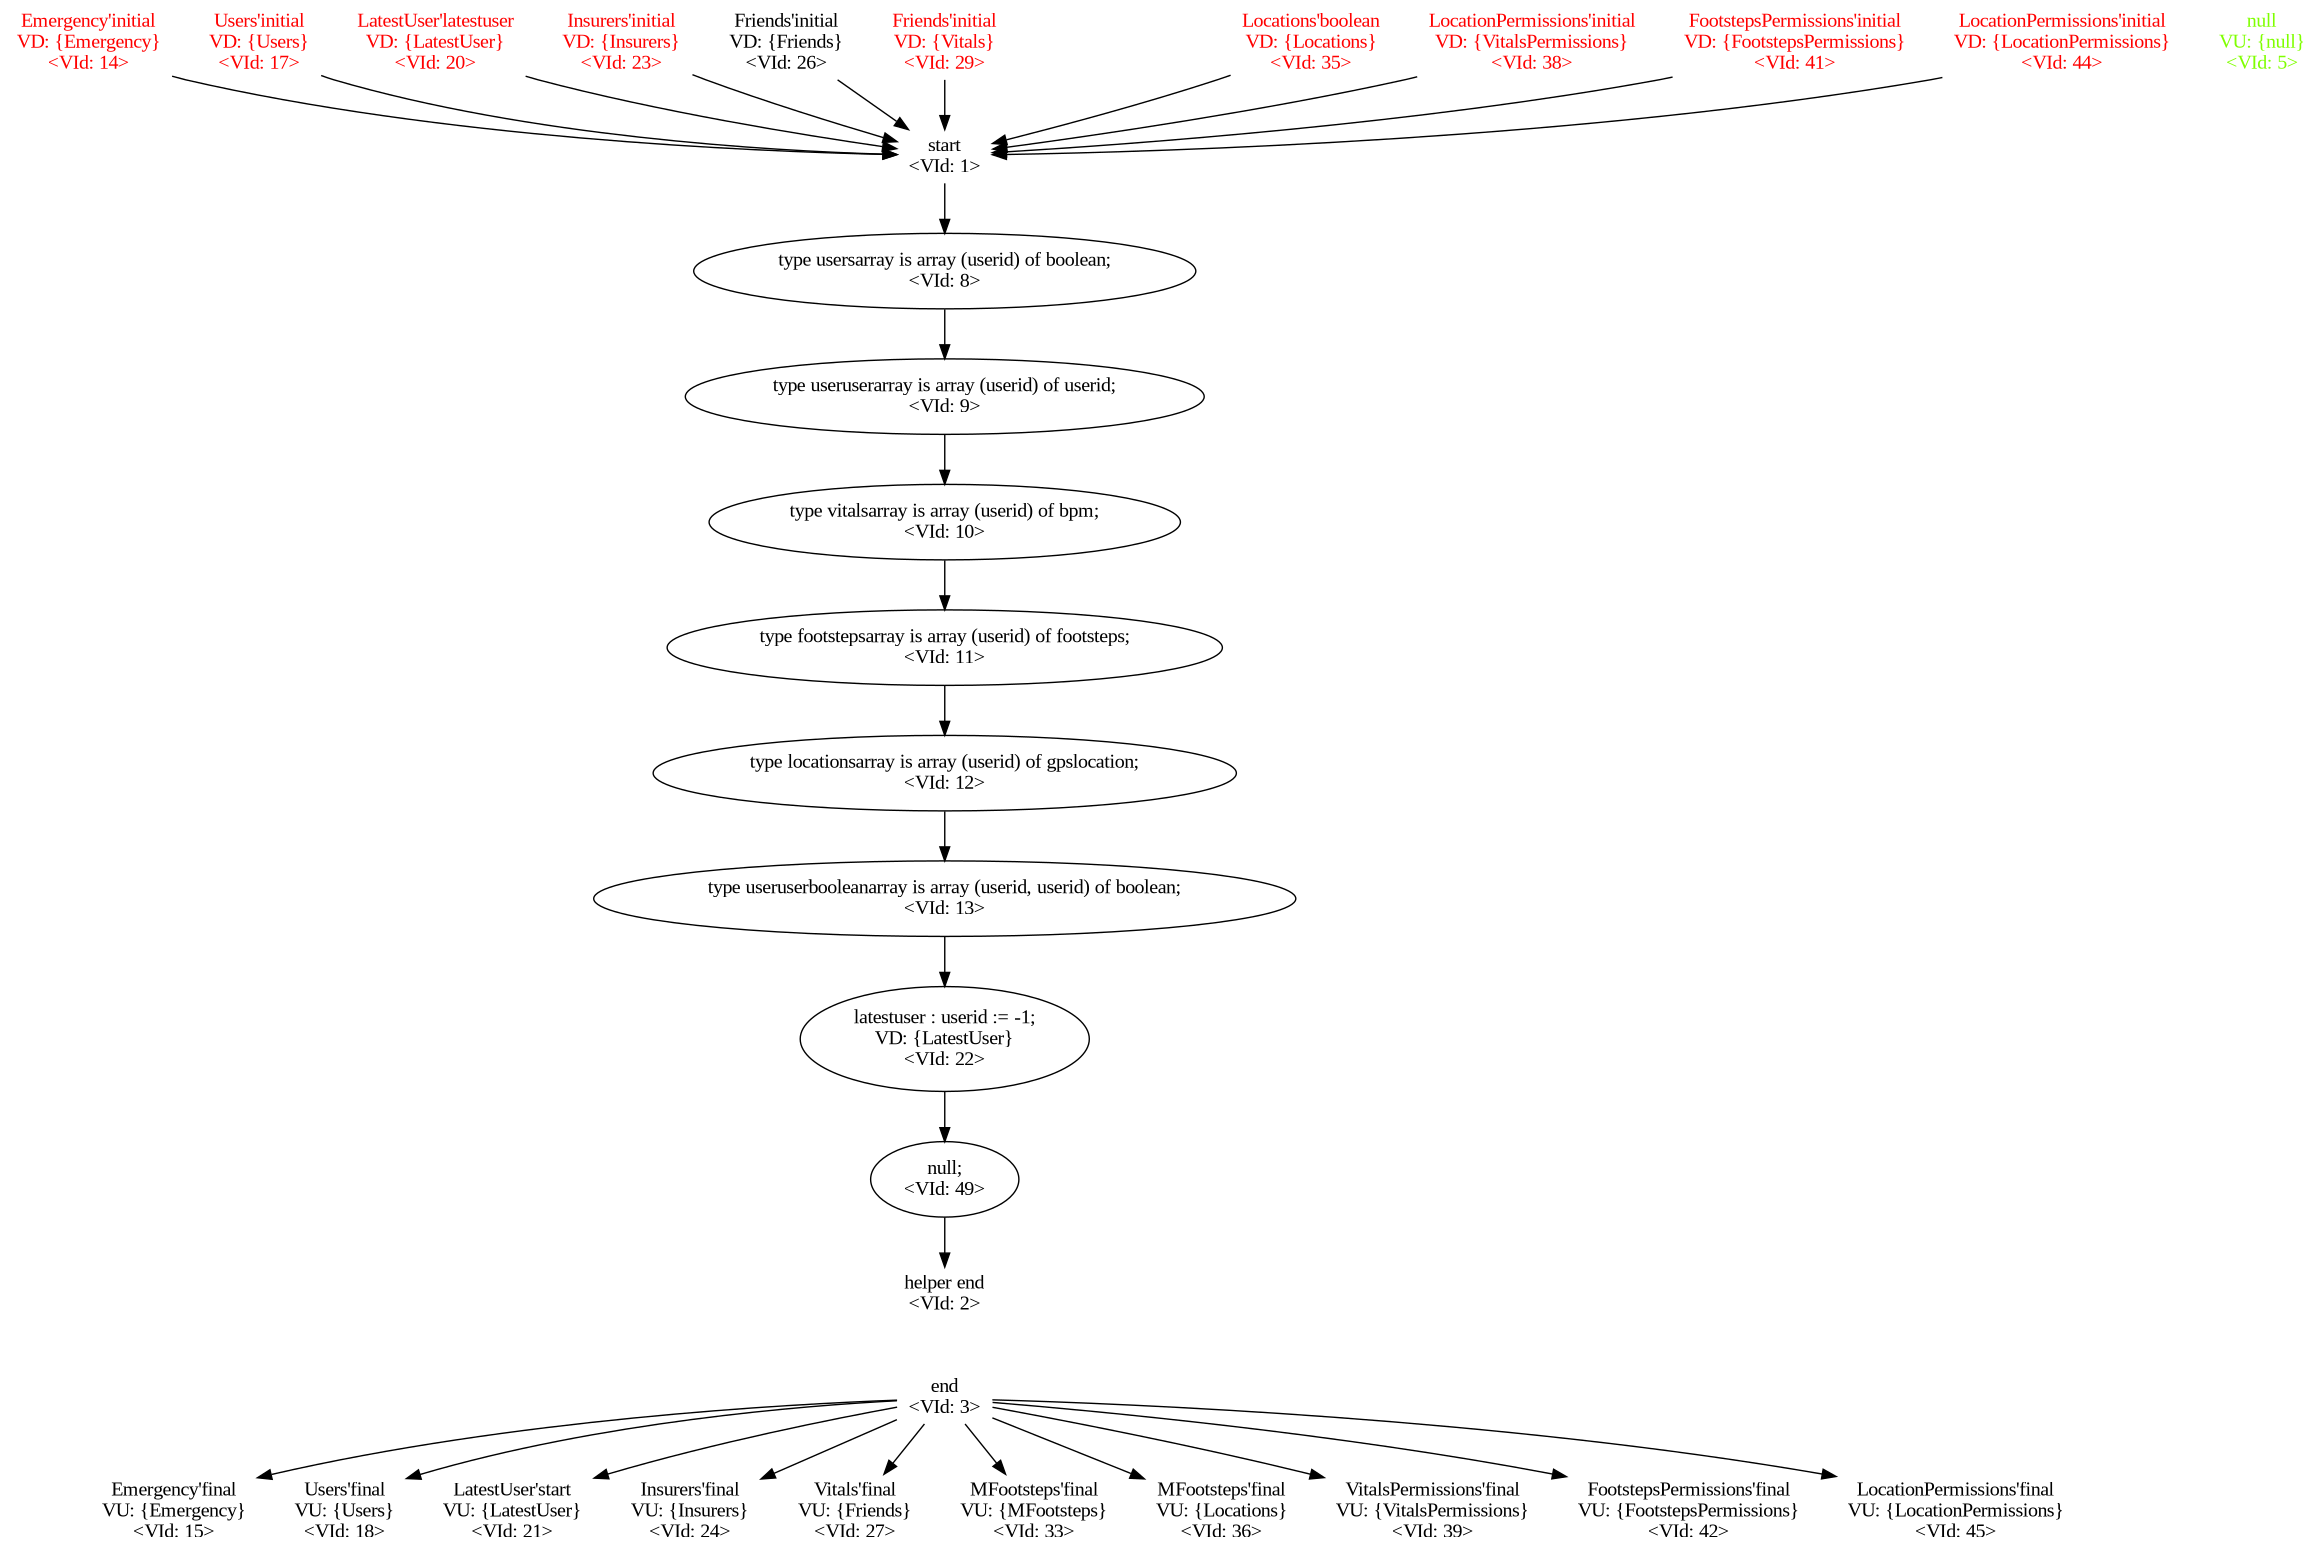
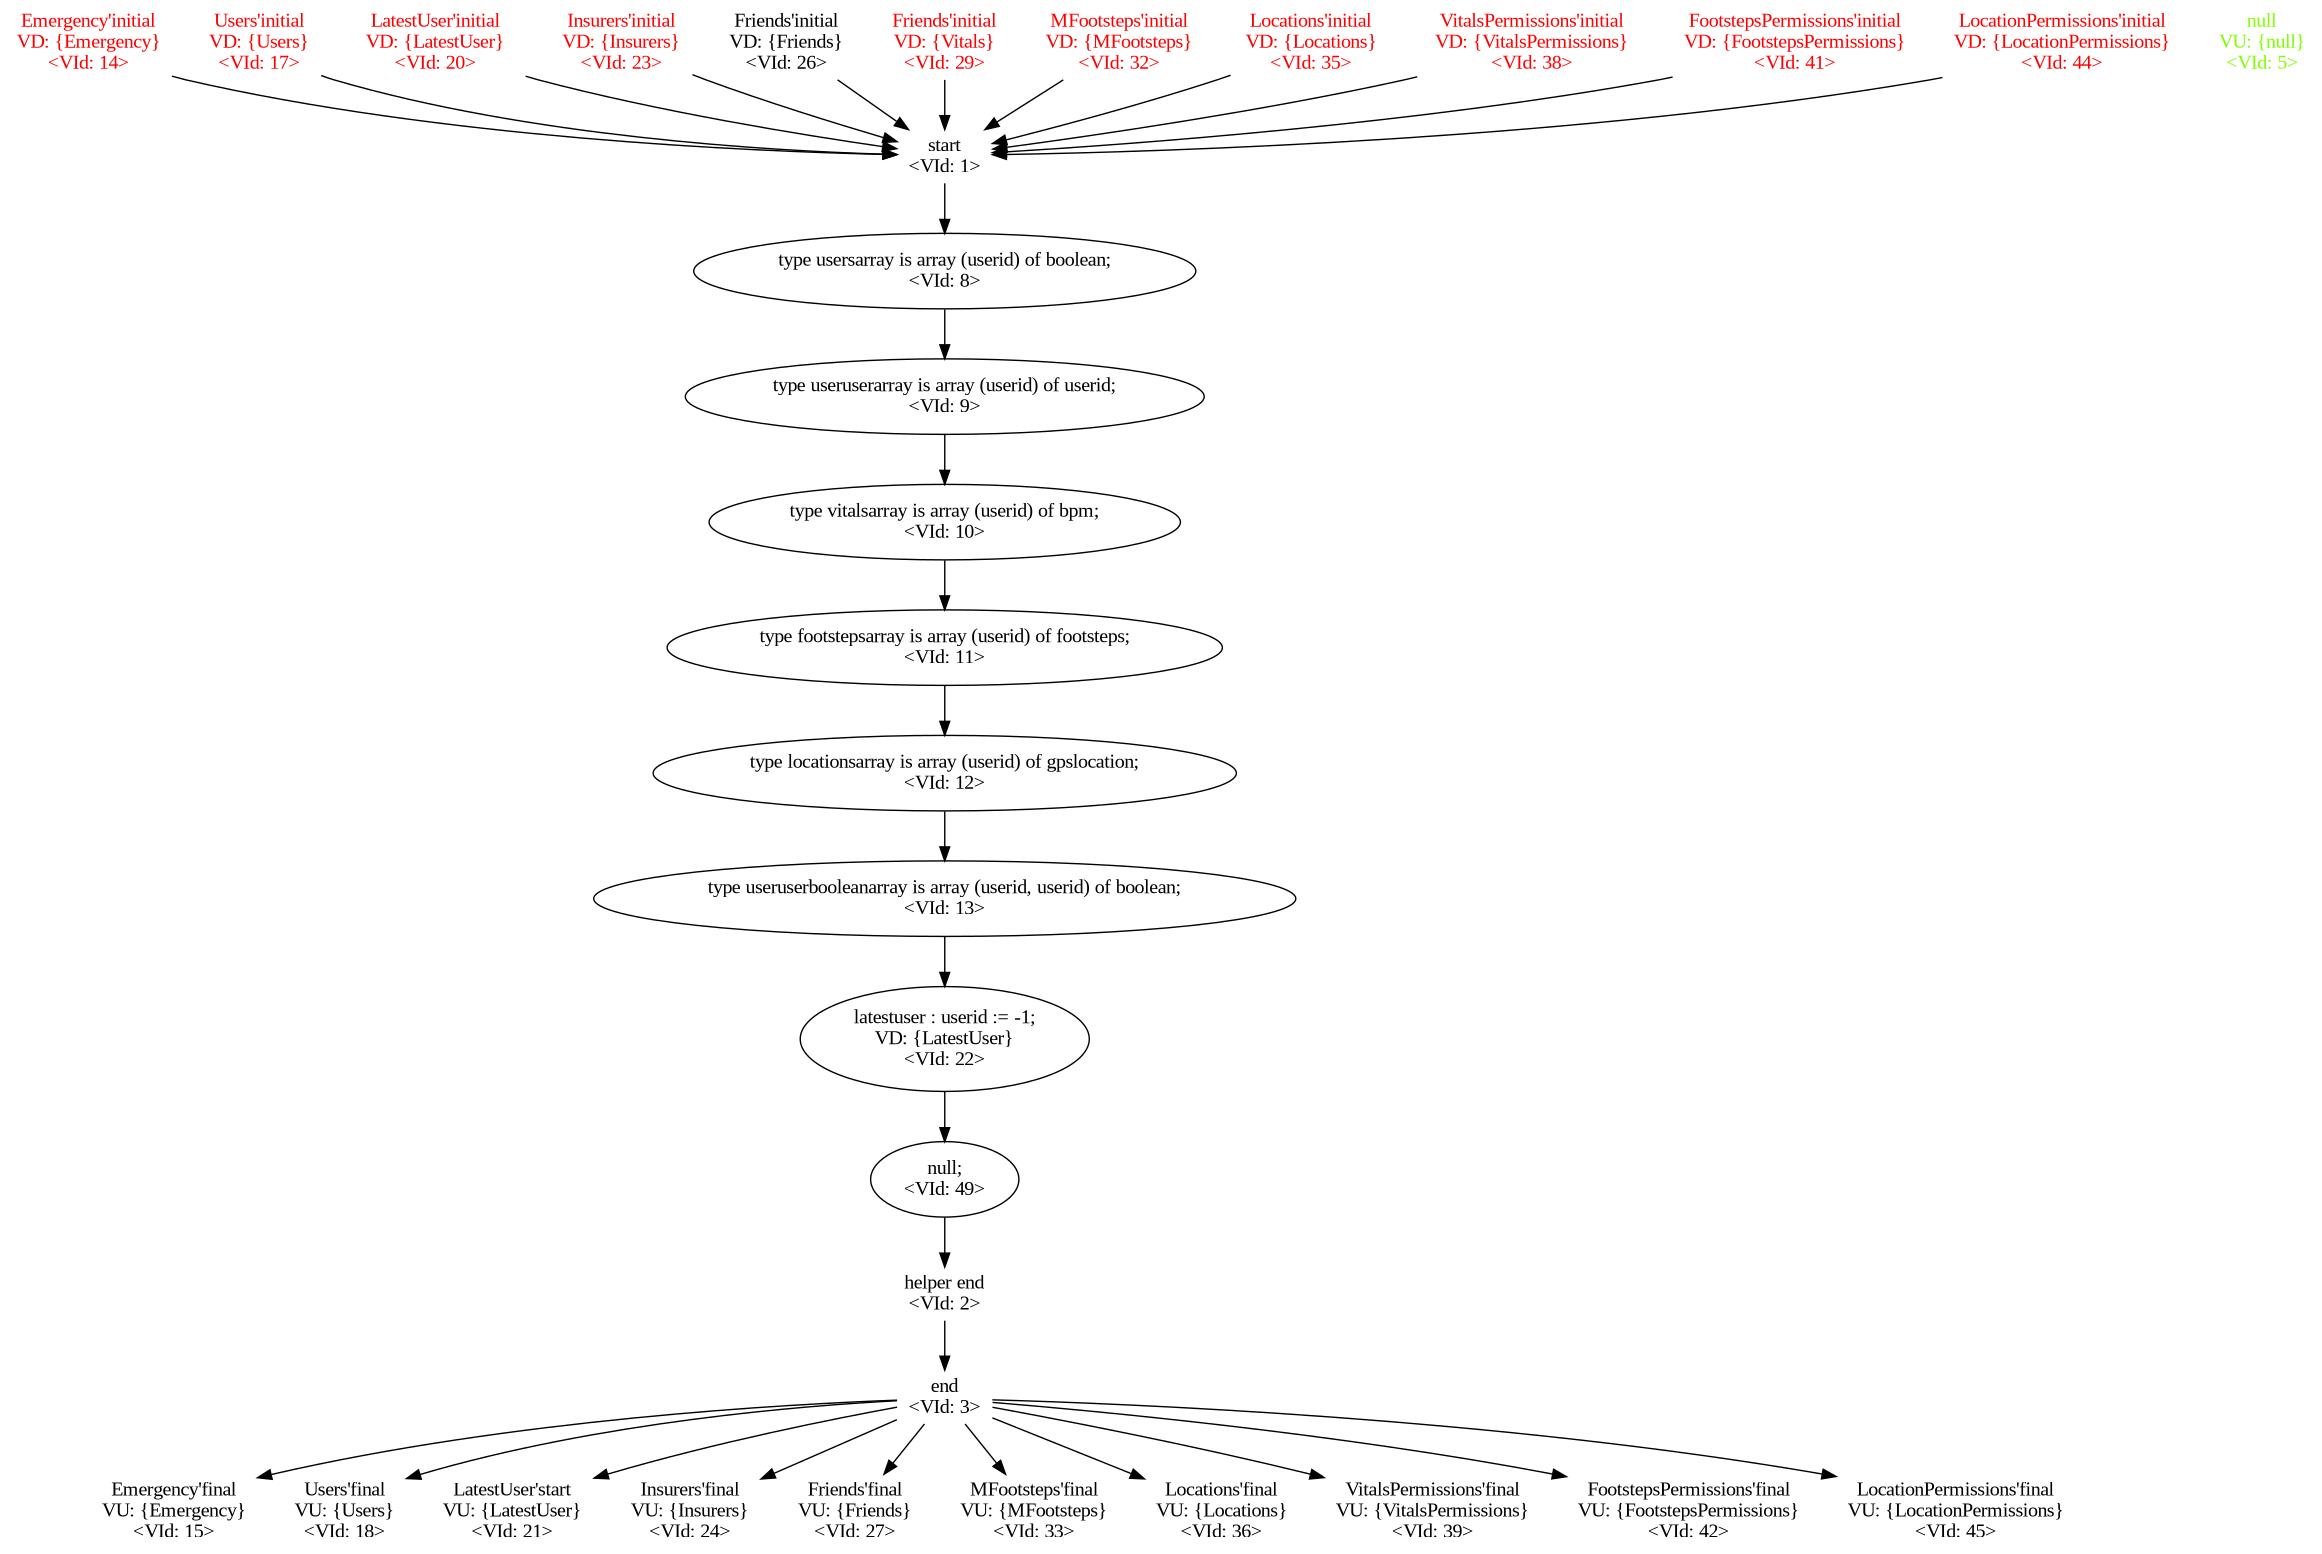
  digraph {
    fontname="Liberation Serif"
    splines=True
    node [fontname="Liberation Serif" shape=plaintext]
    edge [arrowType=normal fontname="Liberation Serif" labelfloat=True]
    n1 [label="start\n<VId: 1>"]
    n2 [label="type usersarray is array (userid) of boolean;\n<VId: 8>" shape=""]
    n3 [label="type useruserarray is array (userid) of userid;\n<VId: 9>" shape=""]
    n4 [label="helper end\n<VId: 2>"]
    n5 [label="end\n<VId: 3>"]
    n6 [label="Emergency'final\nVU: {Emergency}\n<VId: 15>"]
    n7 [label="Users'final\nVU: {Users}\n<VId: 18>"]
    n8 [label="LatestUser'start\nVU: {LatestUser}\n<VId: 21>"]
    n9 [label="Insurers'final\nVU: {Insurers}\n<VId: 24>"]
-   n10 [label="Vitals'final\nVU: {Friends}\n<VId: 27>"]
+   n10 [label="Friends'final\nVU: {Friends}\n<VId: 27>"]
    n11 [label="MFootsteps'final\nVU: {MFootsteps}\n<VId: 33>"]
-   n12 [label="MFootsteps'final\nVU: {Locations}\n<VId: 36>"]
+   n12 [label="Locations'final\nVU: {Locations}\n<VId: 36>"]
    n13 [label="VitalsPermissions'final\nVU: {VitalsPermissions}\n<VId: 39>"]
    n14 [label="FootstepsPermissions'final\nVU: {FootstepsPermissions}\n<VId: 42>"]
    n15 [label="LocationPermissions'final\nVU: {LocationPermissions}\n<VId: 45>"]
    n16 [fontcolor=chartreuse label="null\nVU: {null}\n<VId: 5>"]
    n17 [label="type vitalsarray is array (userid) of bpm;\n<VId: 10>" shape=""]
    n18 [label="type footstepsarray is array (userid) of footsteps;\n<VId: 11>" shape=""]
    n19 [label="type locationsarray is array (userid) of gpslocation;\n<VId: 12>" shape=""]
    n20 [label="type useruserbooleanarray is array (userid, userid) of boolean;\n<VId: 13>" shape=""]
    n21 [label="latestuser : userid := -1;\nVD: {LatestUser}\n<VId: 22>" shape=""]
    n22 [label="null;\n<VId: 49>" shape=""]
    n23 [fontcolor=red label="Emergency'initial\nVD: {Emergency}\n<VId: 14>"]
    n24 [fontcolor=red label="Users'initial\nVD: {Users}\n<VId: 17>"]
-   n25 [fontcolor=red label="LatestUser'latestuser\nVD: {LatestUser}\n<VId: 20>"]
+   n25 [fontcolor=red label="LatestUser'initial\nVD: {LatestUser}\n<VId: 20>"]
    n26 [fontcolor=red label="Insurers'initial\nVD: {Insurers}\n<VId: 23>"]
    n27 [fontcolor=black label="Friends'initial\nVD: {Friends}\n<VId: 26>"]
    n28 [fontcolor=red label="Friends'initial\nVD: {Vitals}\n<VId: 29>"]
-   n30 [fontcolor=red label="Locations'boolean\nVD: {Locations}\n<VId: 35>"]
-   n31 [fontcolor=red label="LocationPermissions'initial\nVD: {VitalsPermissions}\n<VId: 38>"]
+   n29 [fontcolor=red label="MFootsteps'initial\nVD: {MFootsteps}\n<VId: 32>"]
+   n30 [fontcolor=red label="Locations'initial\nVD: {Locations}\n<VId: 35>"]
+   n31 [fontcolor=red label="VitalsPermissions'initial\nVD: {VitalsPermissions}\n<VId: 38>"]
    n32 [fontcolor=red label="FootstepsPermissions'initial\nVD: {FootstepsPermissions}\n<VId: 41>"]
    n33 [fontcolor=red label="LocationPermissions'initial\nVD: {LocationPermissions}\n<VId: 44>"]
    n1 -> n2
    n2 -> n3
    n3 -> n17
+   n4 -> n5
    n5 -> n6
    n5 -> n7
    n5 -> n8
    n5 -> n9
    n5 -> n10
    n5 -> n11
    n5 -> n12
    n5 -> n13
    n5 -> n14
    n5 -> n15
    n17 -> n18
    n18 -> n19
    n19 -> n20
    n20 -> n21
    n21 -> n22
    n22 -> n4
    n23 -> n1
    n24 -> n1
    n25 -> n1
    n26 -> n1
    n27 -> n1
    n28 -> n1
+   n29 -> n1
    n30 -> n1
    n31 -> n1
    n32 -> n1
    n33 -> n1
  }
